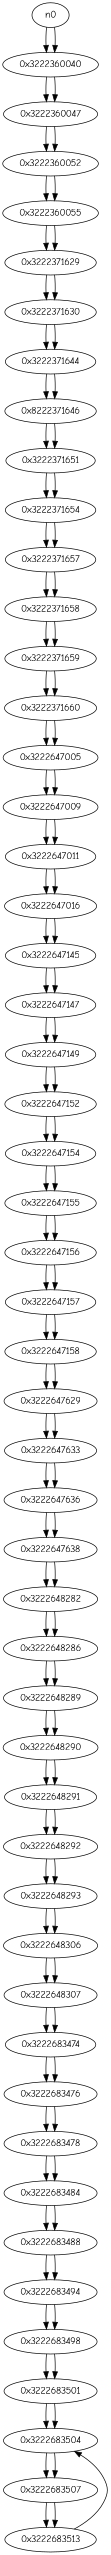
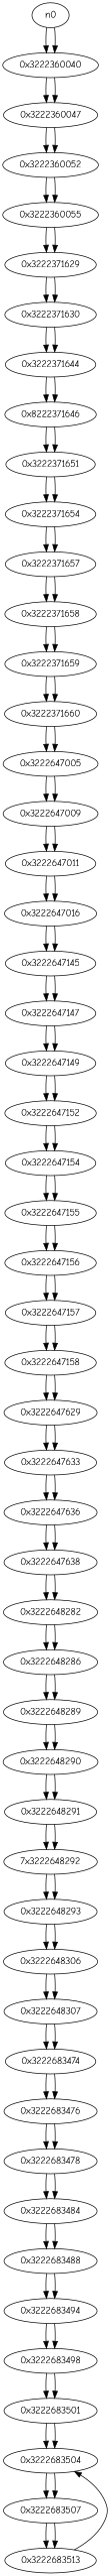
  digraph {
    fontname="Comic Neue"
    node [fontname="Comic Neue"]
    edge [fontname="Comic Neue"]
    n1 [label="0x3222360040"]
    n2 [label="0x3222360047"]
    n3 [label="0x3222360052"]
    n4 [label="0x3222360055"]
    n5 [label="0x3222371629"]
    n6 [label="0x3222371630"]
    n7 [label="0x3222371644"]
    n8 [label="0x8222371646"]
    n9 [label="0x3222371651"]
    n10 [label="0x3222371654"]
    n11 [label="0x3222371657"]
    n12 [label="0x3222371658"]
    n13 [label="0x3222371659"]
    n14 [label="0x3222371660"]
    n15 [label="0x3222647005"]
    n16 [label="0x3222647009"]
    n17 [label="0x3222647011"]
    n18 [label="0x3222647016"]
    n19 [label="0x3222647145"]
    n20 [label="0x3222647147"]
    n21 [label="0x3222647149"]
    n22 [label="0x3222647152"]
    n23 [label="0x3222647154"]
    n24 [label="0x3222647155"]
    n25 [label="0x3222647156"]
    n26 [label="0x3222647157"]
    n27 [label="0x3222647158"]
    n28 [label="0x3222647629"]
    n29 [label="0x3222647633"]
    n30 [label="0x3222647636"]
    n31 [label="0x3222647638"]
    n32 [label="0x3222648282"]
    n33 [label="0x3222648286"]
    n34 [label="0x3222648289"]
    n35 [label="0x3222648290"]
    n36 [label="0x3222648291"]
-   n37 [label="0x3222648292"]
+   n37 [label="7x3222648292"]
    n38 [label="0x3222648293"]
    n39 [label="0x3222648306"]
    n40 [label="0x3222648307"]
    n41 [label="0x3222683474"]
    n42 [label="0x3222683476"]
    n43 [label="0x3222683478"]
    n44 [label="0x3222683484"]
    n45 [label="0x3222683488"]
    n46 [label="0x3222683494"]
    n47 [label="0x3222683498"]
    n48 [label="0x3222683501"]
    n49 [label="0x3222683504"]
    n50 [label="0x3222683507"]
    n51 [label="0x3222683513"]
    n0
    n1 -> n2
    n1 -> n2
    n2 -> n3
    n2 -> n3
    n3 -> n4
    n3 -> n4
    n4 -> n5
    n4 -> n5
    n5 -> n6
    n5 -> n6
    n6 -> n7
    n6 -> n7
    n7 -> n8
    n7 -> n8
    n8 -> n9
    n8 -> n9
    n9 -> n10
    n9 -> n10
    n10 -> n11
    n10 -> n11
    n11 -> n12
    n11 -> n12
    n12 -> n13
    n12 -> n13
    n13 -> n14
    n13 -> n14
    n14 -> n15
    n14 -> n15
    n15 -> n16
    n15 -> n16
    n16 -> n17
    n16 -> n17
    n17 -> n18
    n17 -> n18
    n18 -> n19
    n18 -> n19
    n19 -> n20
    n19 -> n20
    n20 -> n21
    n20 -> n21
    n21 -> n22
    n21 -> n22
    n22 -> n23
    n22 -> n23
    n23 -> n24
    n23 -> n24
    n24 -> n25
    n24 -> n25
    n25 -> n26
    n25 -> n26
    n26 -> n27
    n26 -> n27
    n27 -> n28
    n27 -> n28
    n28 -> n29
    n28 -> n29
    n29 -> n30
    n29 -> n30
    n30 -> n31
    n30 -> n31
    n31 -> n32
    n31 -> n32
    n32 -> n33
    n32 -> n33
    n33 -> n34
    n33 -> n34
    n34 -> n35
    n34 -> n35
    n35 -> n36
    n35 -> n36
    n36 -> n37
    n36 -> n37
    n37 -> n38
    n37 -> n38
    n38 -> n39
    n38 -> n39
    n39 -> n40
    n39 -> n40
    n40 -> n41
    n40 -> n41
    n41 -> n42
    n41 -> n42
    n42 -> n43
    n42 -> n43
    n43 -> n44
    n43 -> n44
    n44 -> n45
    n44 -> n45
    n45 -> n46
    n45 -> n46
    n46 -> n47
    n46 -> n47
    n47 -> n48
    n47 -> n48
    n48 -> n49
    n48 -> n49
    n49 -> n50
    n49 -> n50
    n50 -> n51
    n50 -> n51
    n51 -> n49
    n0 -> n1
    n0 -> n1
  }
